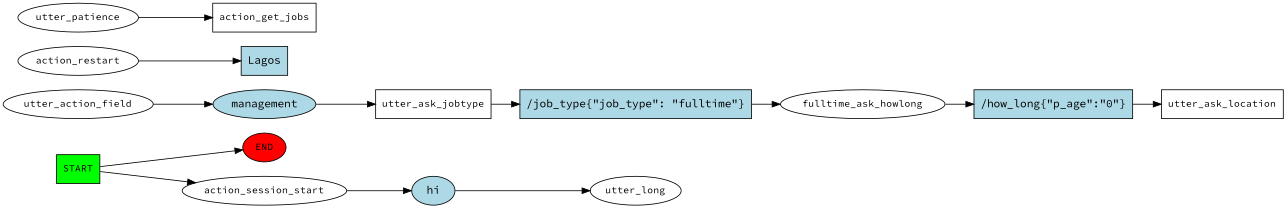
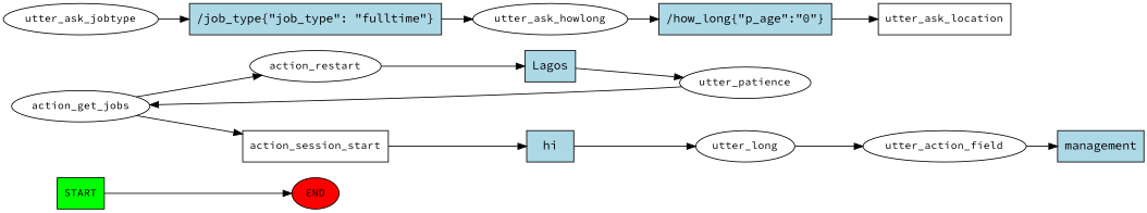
  digraph {
    fontname="Source Code Pro"
    rankdir=LR
    node [fontname="Source Code Pro" fontsize=12]
    edge [fontname="Source Code Pro"]
    n1 [fillcolor=green label=START shape=box style=filled]
    n2 [fillcolor=red label=END style=filled]
-   n3 [label=action_session_start]
-   n4 [fillcolor=lightblue label=hi shape=ellipse style=filled fontsize=""]
+   n3 [label=action_session_start shape=box]
+   n4 [fillcolor=lightblue label=hi shape=rect style=filled fontsize=""]
    n5 [label=utter_long]
    n6 [label=utter_action_field]
-   n7 [fillcolor=lightblue label=management shape=ellipse style=filled fontsize=""]
-   n8 [label=utter_ask_jobtype shape=box]
+   n7 [fillcolor=lightblue label=management shape=rect style=filled fontsize=""]
+   n8 [label=utter_ask_jobtype]
    n9 [fillcolor=lightblue label="/job_type{\"job_type\": \"fulltime\"}" shape=rect style=filled fontsize=""]
-   n10 [label=fulltime_ask_howlong]
+   n10 [label=utter_ask_howlong]
    n11 [fillcolor=lightblue label="/how_long{\"p_age\":\"0\"}" shape=rect style=filled fontsize=""]
    n12 [label=utter_ask_location shape=box]
    n13 [fillcolor=lightblue label=Lagos shape=rect style=filled fontsize=""]
    n14 [label=utter_patience]
-   n15 [label=action_get_jobs shape=box]
+   n15 [label=action_get_jobs]
    n16 [label=action_restart]
    n1 -> n2
-   n1 -> n3
+   n15 -> n3
    n3 -> n4
    n4 -> n5
+   n5 -> n6
    n6 -> n7
-   n7 -> n8
    n8 -> n9
    n9 -> n10
    n10 -> n11
    n11 -> n12
+   n13 -> n14
    n14 -> n15
+   n15 -> n16
    n16 -> n13
  }
